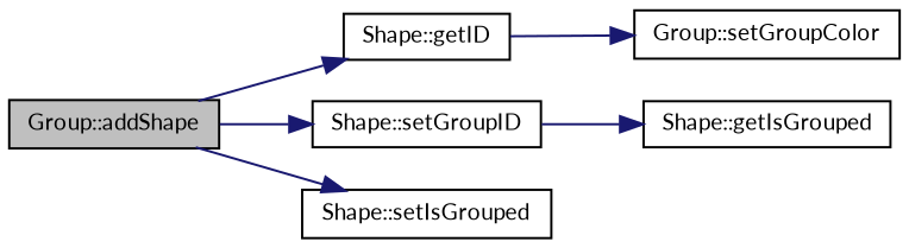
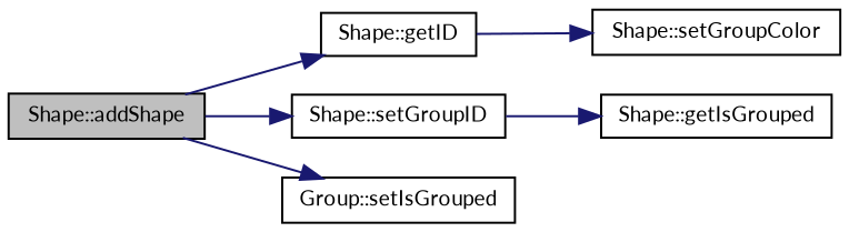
  digraph {
    fontname=Lato
    rankdir=LR
    node [color=black fillcolor=white fontname=Lato fontsize=10 shape=record style=filled]
    edge [color=midnightblue fontname=Lato fontsize=10 labelfontname=Helvetica labelfontsize=10 style=solid]
-   n1 [fillcolor=grey75 fontcolor=black height=0.2 label="Group::addShape" width=0.4]
+   n1 [fillcolor=grey75 fontcolor=black height=0.2 label="Shape::addShape" width=0.4]
    n2 [height=0.2 label="Shape::getID" width=0.4]
    n3 [height=0.2 label="Shape::setGroupID" width=0.4]
-   n4 [height=0.2 label="Shape::setIsGrouped" width=0.4]
-   n5 [height=0.2 label="Group::setGroupColor" width=0.4]
+   n4 [height=0.2 label="Group::setIsGrouped" width=0.4]
+   n5 [height=0.2 label="Shape::setGroupColor" width=0.4]
    n6 [height=0.2 label="Shape::getIsGrouped" width=0.4]
    n1 -> n2
    n1 -> n3
    n1 -> n4
    n2 -> n5
    n3 -> n6
  }
